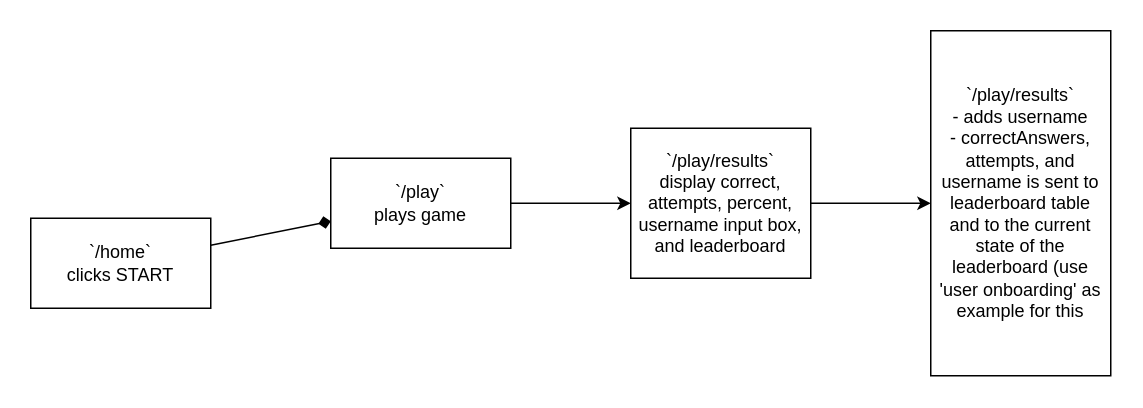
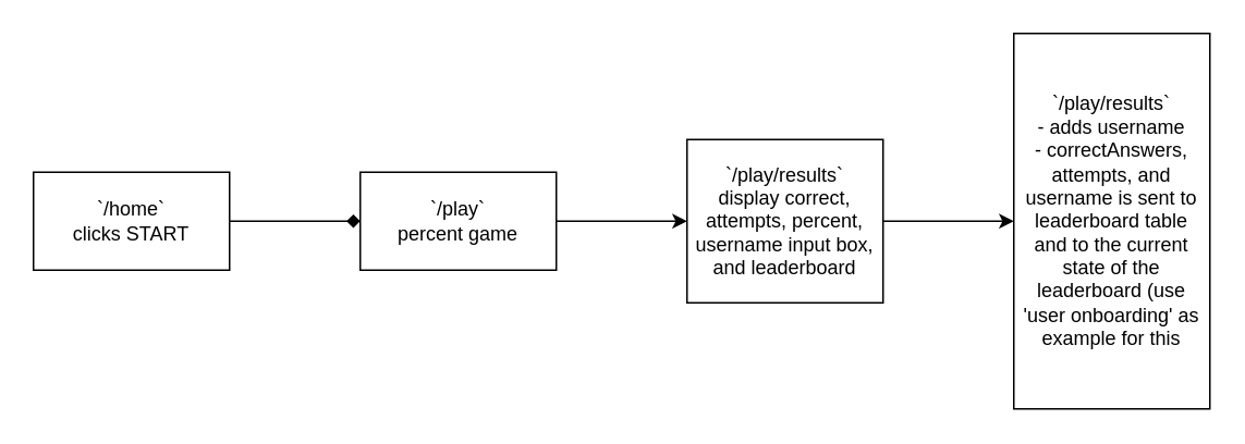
  <mxCell id="0" />
  <mxCell id="1" parent="0" />
  <mxCell id="2" value="" style="edgeStyle=none;html=1;endArrow=diamond;" edge="1" parent="1" source="3" target="5"><mxGeometry relative="1" as="geometry" /></mxCell>
- <mxCell id="3" value="`/home`&lt;br&gt;clicks START" style="rounded=0;whiteSpace=wrap;html=1;" vertex="1" parent="1"><mxGeometry x="20" y="145" width="120" height="60" as="geometry" /></mxCell>
+ <mxCell id="3" value="`/home`&lt;br&gt;clicks START" style="rounded=0;whiteSpace=wrap;html=1;" vertex="1" parent="1"><mxGeometry x="20" y="105" width="120" height="60" as="geometry" /></mxCell>
  <mxCell id="4" value="" style="edgeStyle=none;html=1;" edge="1" parent="1" source="5" target="7"><mxGeometry relative="1" as="geometry" /></mxCell>
- <mxCell id="5" value="`/play`&lt;br&gt;plays game" style="whiteSpace=wrap;html=1;rounded=0;" vertex="1" parent="1"><mxGeometry x="220" y="105" width="120" height="60" as="geometry" /></mxCell>
+ <mxCell id="5" value="`/play`&lt;br&gt;percent game" style="whiteSpace=wrap;html=1;rounded=0;" vertex="1" parent="1"><mxGeometry x="220" y="105" width="120" height="60" as="geometry" /></mxCell>
  <mxCell id="6" value="" style="edgeStyle=none;html=1;" edge="1" parent="1" source="7" target="8"><mxGeometry relative="1" as="geometry" /></mxCell>
  <mxCell id="7" value="`/play/results`&lt;br&gt;display correct, attempts, percent, username input box, and leaderboard" style="whiteSpace=wrap;html=1;rounded=0;" vertex="1" parent="1"><mxGeometry x="420" y="85" width="120" height="100" as="geometry" /></mxCell>
  <mxCell id="8" value="`/play/results`&lt;br&gt;- adds username&lt;br&gt;- correctAnswers, attempts, and username is sent to leaderboard table&lt;br&gt;and to the current state of the leaderboard (use 'user onboarding' as example for this" style="whiteSpace=wrap;html=1;rounded=0;" vertex="1" parent="1"><mxGeometry x="620" y="20" width="120" height="230" as="geometry" /></mxCell>
